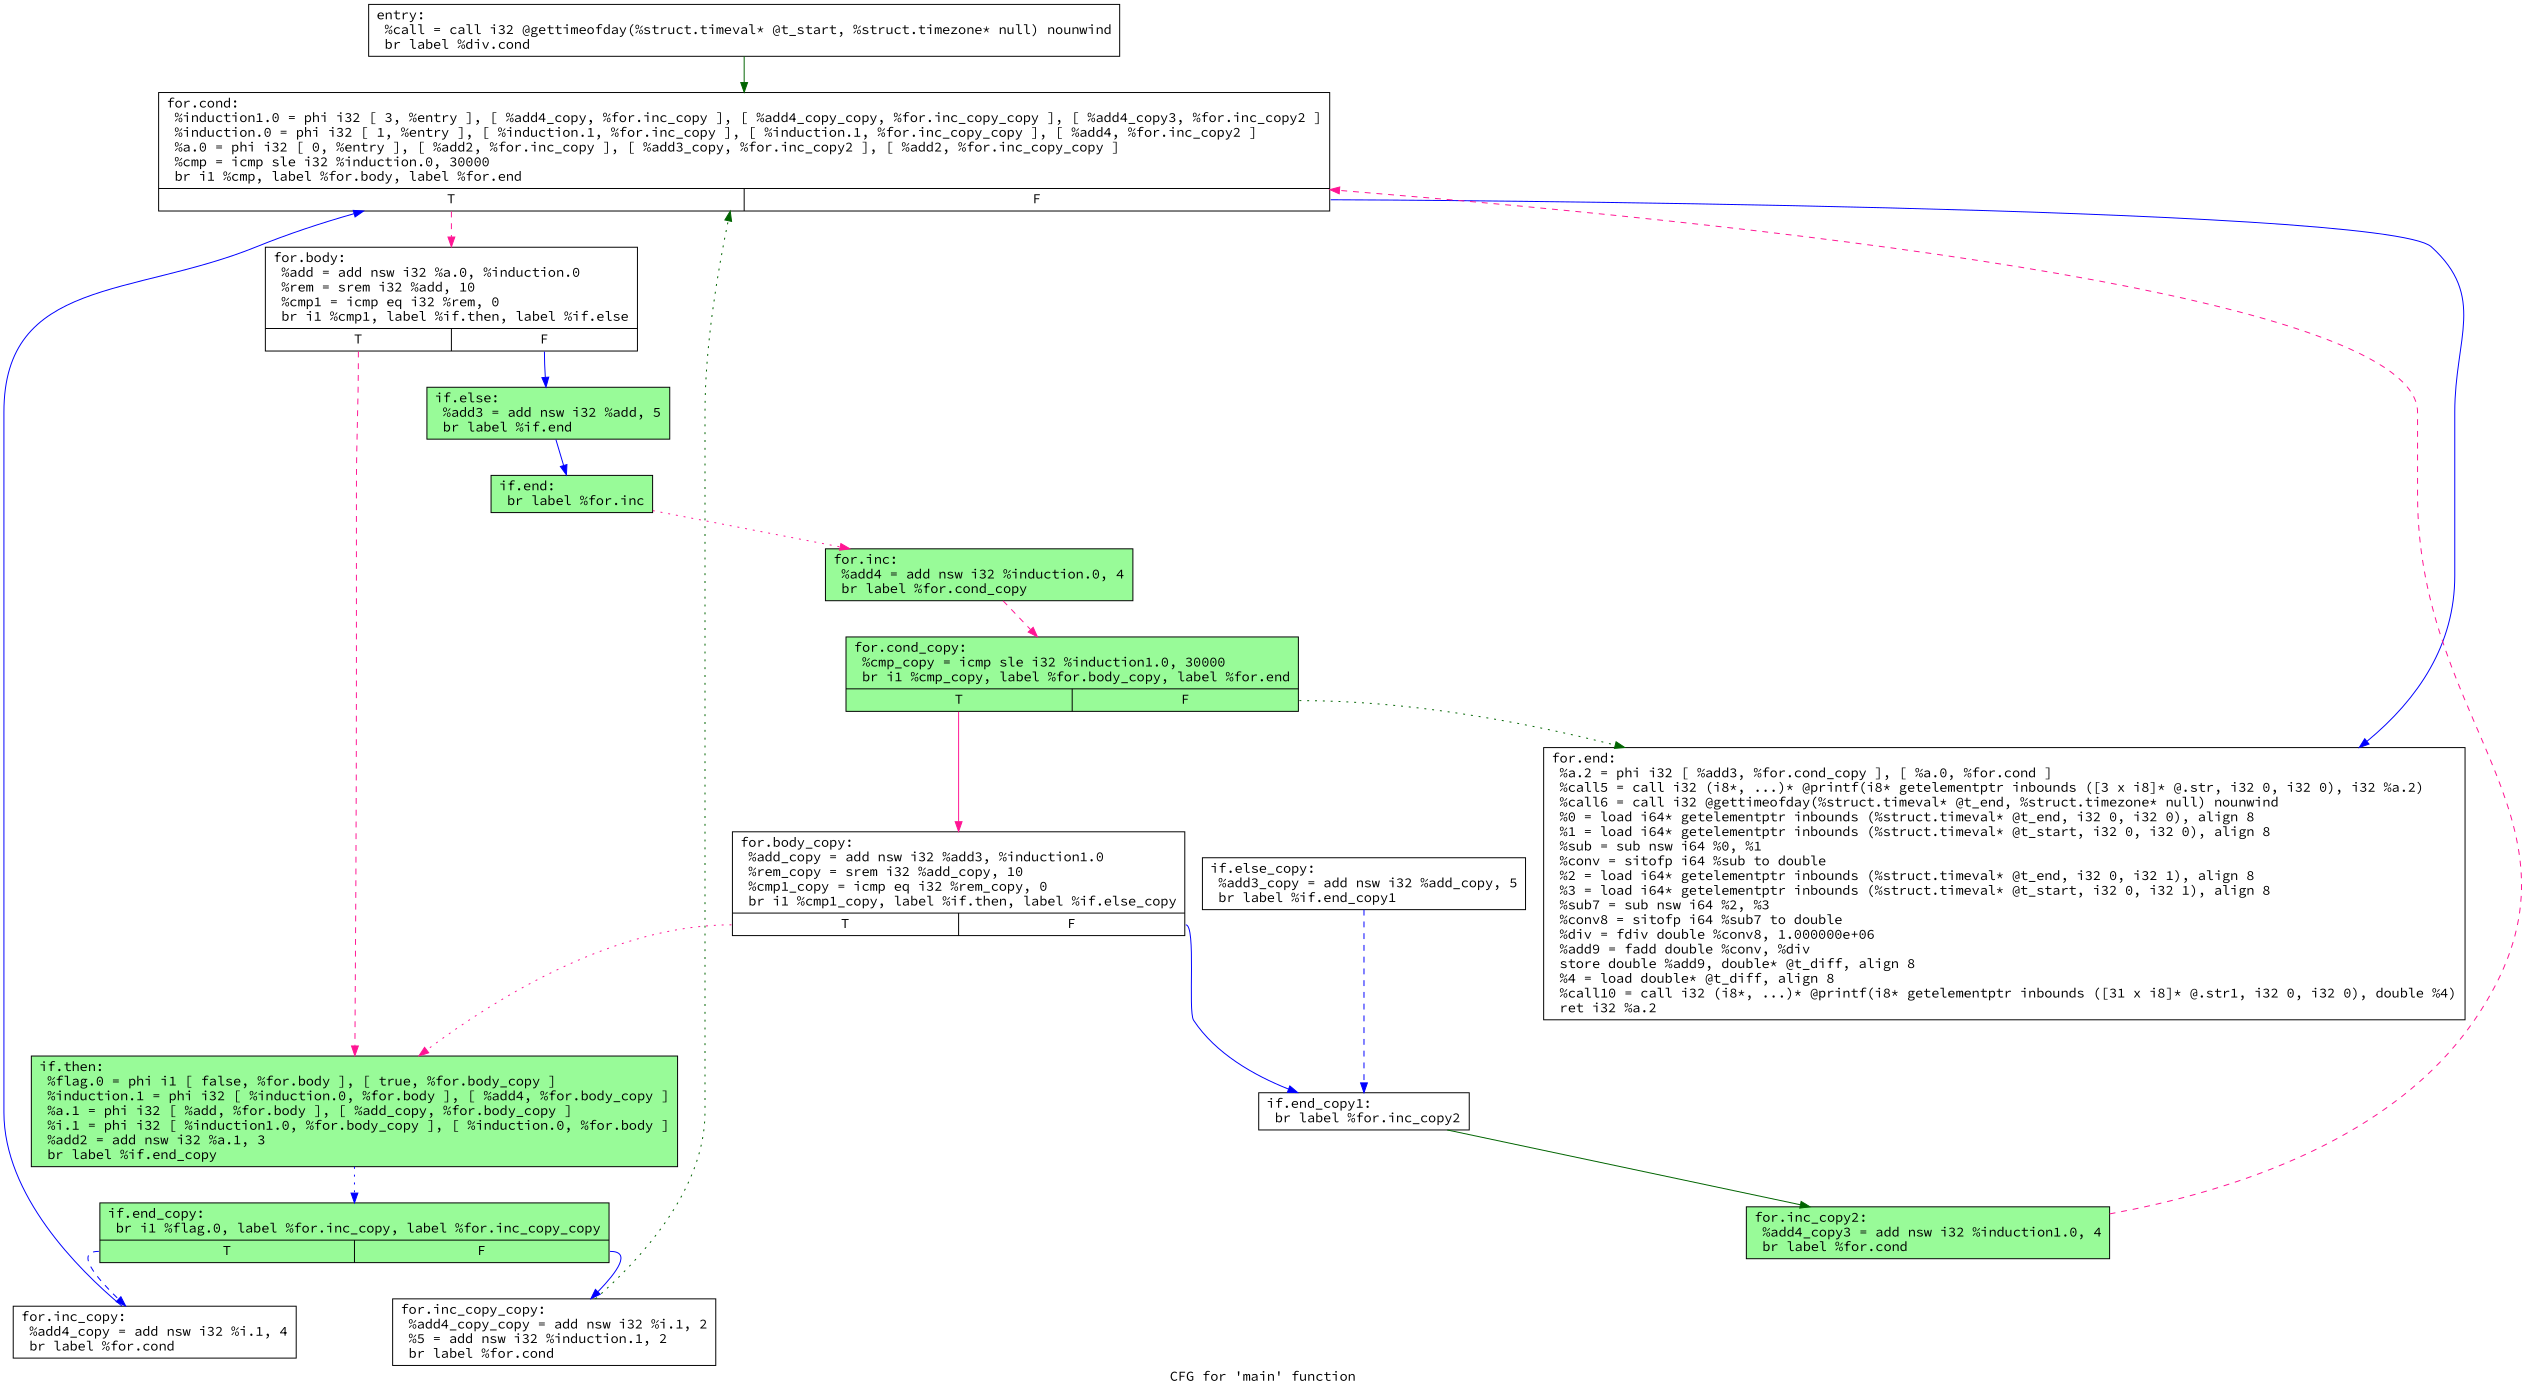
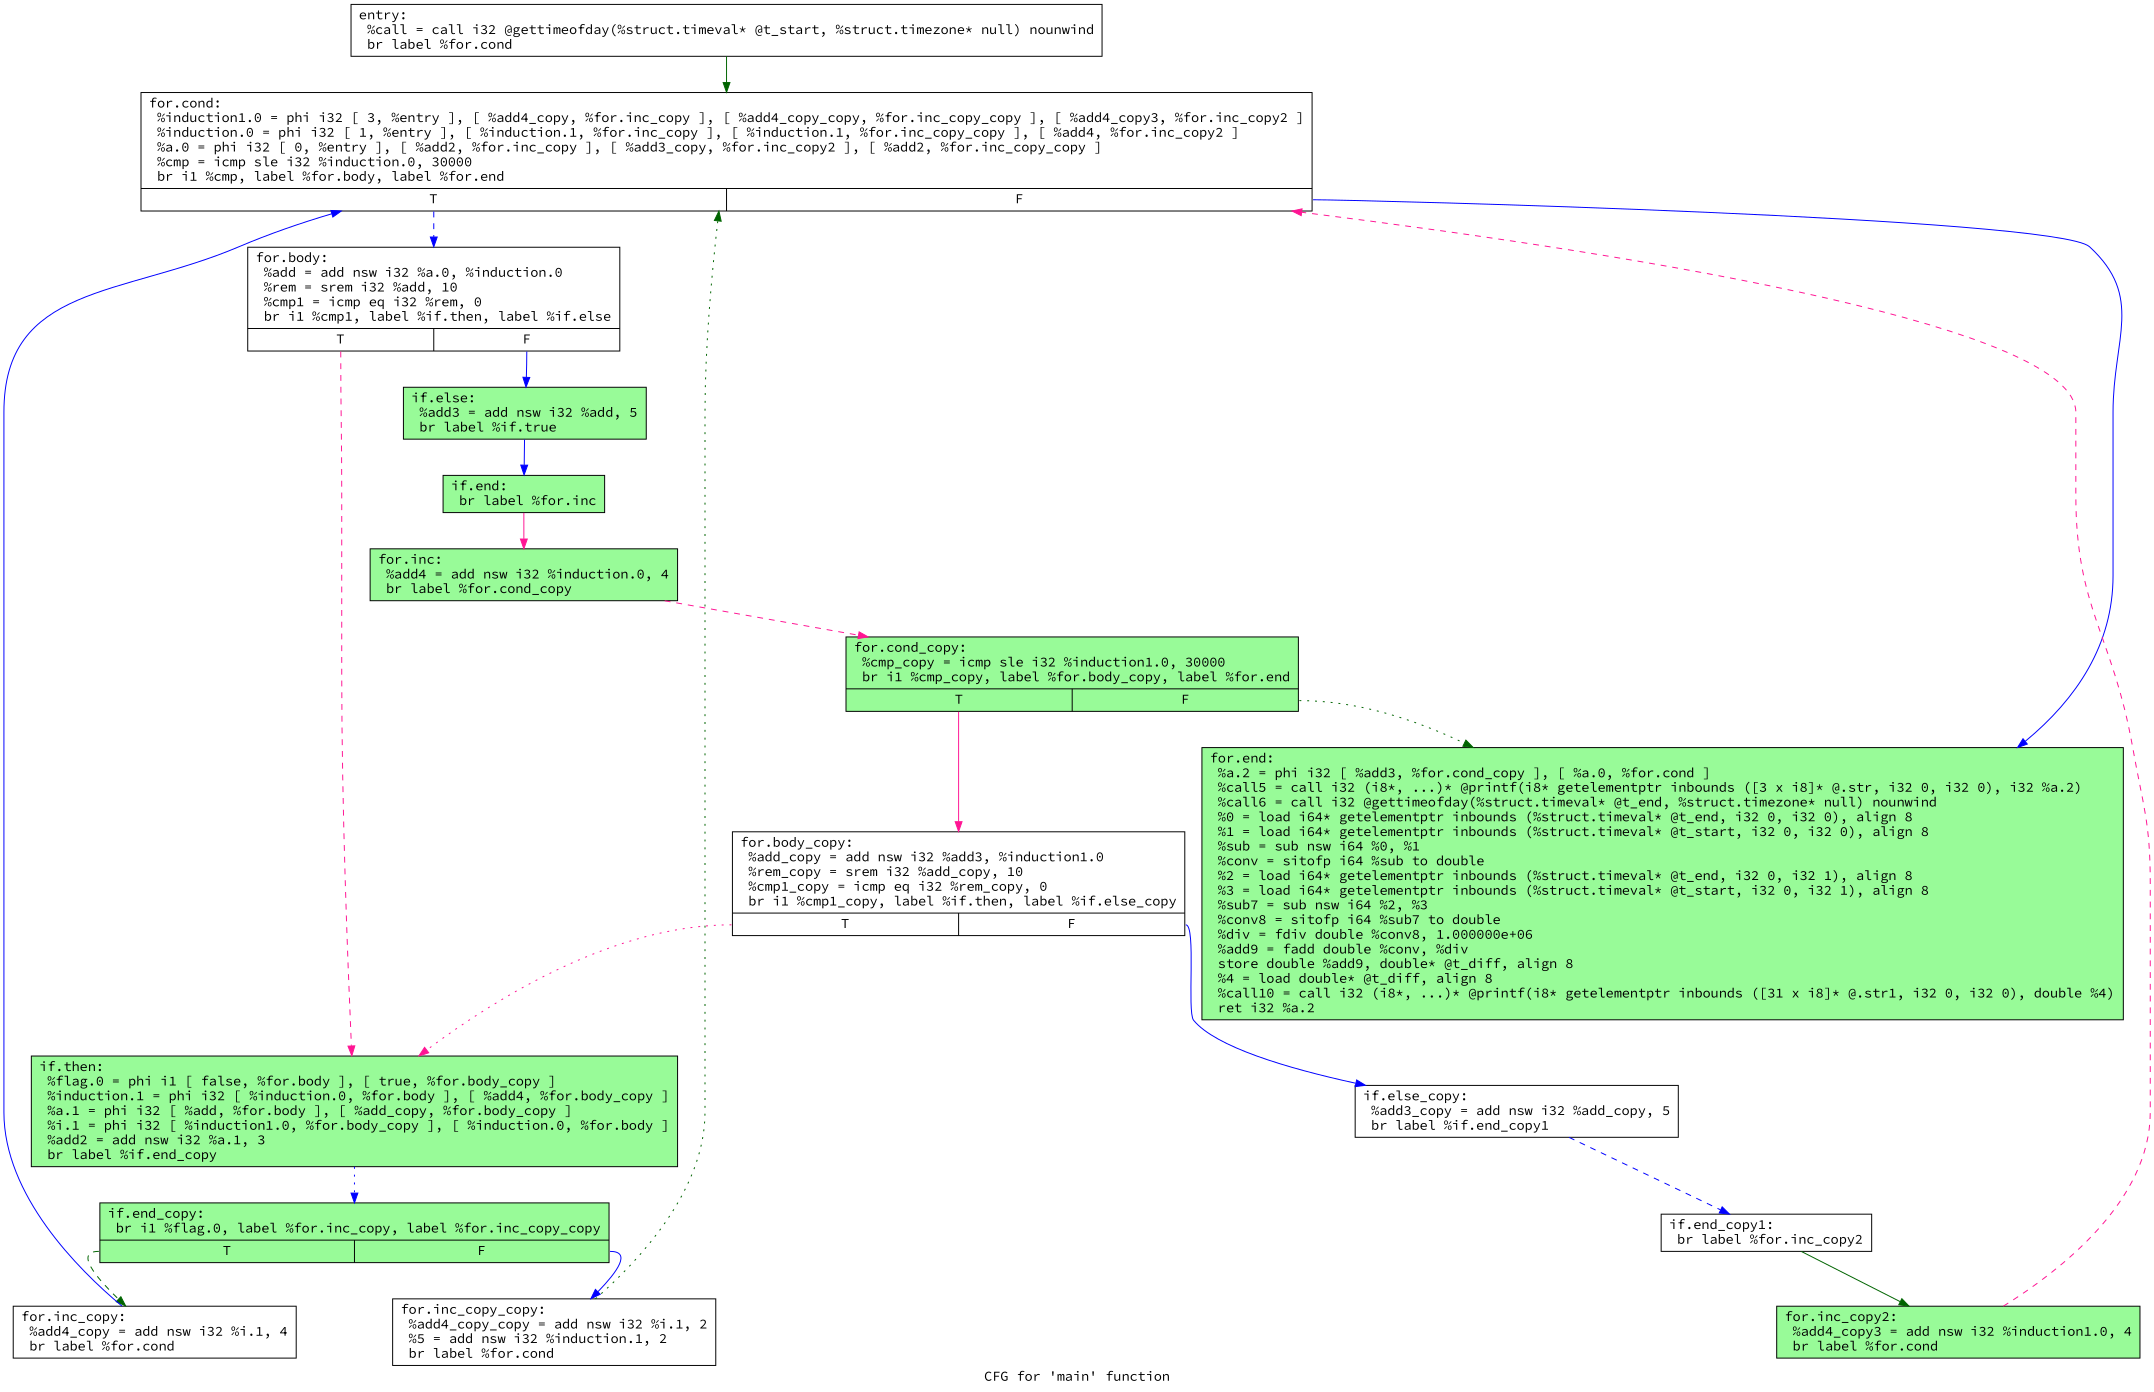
  digraph {
    fontname="Source Code Pro"
    label="CFG for 'main' function"
    node [fillcolor=white fontname="Source Code Pro" shape=record style=filled]
    edge [color=blue fontname="Source Code Pro" style=solid]
-   n1 [label="{entry:\l  %call = call i32 @gettimeofday(%struct.timeval* @t_start, %struct.timezone* null) nounwind\l  br label %div.cond\l}"]
+   n1 [label="{entry:\l  %call = call i32 @gettimeofday(%struct.timeval* @t_start, %struct.timezone* null) nounwind\l  br label %for.cond\l}"]
    n2 [label="{for.cond:                                         \l  %induction1.0 = phi i32 [ 3, %entry ], [ %add4_copy, %for.inc_copy ], [ %add4_copy_copy, %for.inc_copy_copy ], [ %add4_copy3, %for.inc_copy2 ]\l  %induction.0 = phi i32 [ 1, %entry ], [ %induction.1, %for.inc_copy ], [ %induction.1, %for.inc_copy_copy ], [ %add4, %for.inc_copy2 ]\l  %a.0 = phi i32 [ 0, %entry ], [ %add2, %for.inc_copy ], [ %add3_copy, %for.inc_copy2 ], [ %add2, %for.inc_copy_copy ]\l  %cmp = icmp sle i32 %induction.0, 30000\l  br i1 %cmp, label %for.body, label %for.end\l|{<s0>T|<s1>F}}"]
    n3 [label="{for.body:                                         \l  %add = add nsw i32 %a.0, %induction.0\l  %rem = srem i32 %add, 10\l  %cmp1 = icmp eq i32 %rem, 0\l  br i1 %cmp1, label %if.then, label %if.else\l|{<s0>T|<s1>F}}"]
-   n4 [label="{for.end:                                          \l  %a.2 = phi i32 [ %add3, %for.cond_copy ], [ %a.0, %for.cond ]\l  %call5 = call i32 (i8*, ...)* @printf(i8* getelementptr inbounds ([3 x i8]* @.str, i32 0, i32 0), i32 %a.2)\l  %call6 = call i32 @gettimeofday(%struct.timeval* @t_end, %struct.timezone* null) nounwind\l  %0 = load i64* getelementptr inbounds (%struct.timeval* @t_end, i32 0, i32 0), align 8\l  %1 = load i64* getelementptr inbounds (%struct.timeval* @t_start, i32 0, i32 0), align 8\l  %sub = sub nsw i64 %0, %1\l  %conv = sitofp i64 %sub to double\l  %2 = load i64* getelementptr inbounds (%struct.timeval* @t_end, i32 0, i32 1), align 8\l  %3 = load i64* getelementptr inbounds (%struct.timeval* @t_start, i32 0, i32 1), align 8\l  %sub7 = sub nsw i64 %2, %3\l  %conv8 = sitofp i64 %sub7 to double\l  %div = fdiv double %conv8, 1.000000e+06\l  %add9 = fadd double %conv, %div\l  store double %add9, double* @t_diff, align 8\l  %4 = load double* @t_diff, align 8\l  %call10 = call i32 (i8*, ...)* @printf(i8* getelementptr inbounds ([31 x i8]* @.str1, i32 0, i32 0), double %4)\l  ret i32 %a.2\l}"]
+   n4 [fillcolor=palegreen label="{for.end:                                          \l  %a.2 = phi i32 [ %add3, %for.cond_copy ], [ %a.0, %for.cond ]\l  %call5 = call i32 (i8*, ...)* @printf(i8* getelementptr inbounds ([3 x i8]* @.str, i32 0, i32 0), i32 %a.2)\l  %call6 = call i32 @gettimeofday(%struct.timeval* @t_end, %struct.timezone* null) nounwind\l  %0 = load i64* getelementptr inbounds (%struct.timeval* @t_end, i32 0, i32 0), align 8\l  %1 = load i64* getelementptr inbounds (%struct.timeval* @t_start, i32 0, i32 0), align 8\l  %sub = sub nsw i64 %0, %1\l  %conv = sitofp i64 %sub to double\l  %2 = load i64* getelementptr inbounds (%struct.timeval* @t_end, i32 0, i32 1), align 8\l  %3 = load i64* getelementptr inbounds (%struct.timeval* @t_start, i32 0, i32 1), align 8\l  %sub7 = sub nsw i64 %2, %3\l  %conv8 = sitofp i64 %sub7 to double\l  %div = fdiv double %conv8, 1.000000e+06\l  %add9 = fadd double %conv, %div\l  store double %add9, double* @t_diff, align 8\l  %4 = load double* @t_diff, align 8\l  %call10 = call i32 (i8*, ...)* @printf(i8* getelementptr inbounds ([31 x i8]* @.str1, i32 0, i32 0), double %4)\l  ret i32 %a.2\l}"]
    n5 [fillcolor=palegreen label="{if.then:                                          \l  %flag.0 = phi i1 [ false, %for.body ], [ true, %for.body_copy ]\l  %induction.1 = phi i32 [ %induction.0, %for.body ], [ %add4, %for.body_copy ]\l  %a.1 = phi i32 [ %add, %for.body ], [ %add_copy, %for.body_copy ]\l  %i.1 = phi i32 [ %induction1.0, %for.body_copy ], [ %induction.0, %for.body ]\l  %add2 = add nsw i32 %a.1, 3\l  br label %if.end_copy\l}"]
-   n6 [fillcolor=palegreen label="{if.else:                                          \l  %add3 = add nsw i32 %add, 5\l  br label %if.end\l}"]
+   n6 [fillcolor=palegreen label="{if.else:                                          \l  %add3 = add nsw i32 %add, 5\l  br label %if.true\l}"]
    n7 [fillcolor=palegreen label="{if.end_copy:                                      \l  br i1 %flag.0, label %for.inc_copy, label %for.inc_copy_copy\l|{<s0>T|<s1>F}}"]
    n8 [fillcolor=palegreen label="{if.end:                                           \l  br label %for.inc\l}"]
    n9 [label="{for.inc_copy:                                     \l  %add4_copy = add nsw i32 %i.1, 4\l  br label %for.cond\l}"]
    n10 [label="{for.inc_copy_copy:                                \l  %add4_copy_copy = add nsw i32 %i.1, 2\l  %5 = add nsw i32 %induction.1, 2\l  br label %for.cond\l}"]
    n11 [fillcolor=palegreen label="{for.inc:                                          \l  %add4 = add nsw i32 %induction.0, 4\l  br label %for.cond_copy\l}"]
    n12 [fillcolor=palegreen label="{for.cond_copy:                                    \l  %cmp_copy = icmp sle i32 %induction1.0, 30000\l  br i1 %cmp_copy, label %for.body_copy, label %for.end\l|{<s0>T|<s1>F}}"]
    n13 [label="{for.body_copy:                                    \l  %add_copy = add nsw i32 %add3, %induction1.0\l  %rem_copy = srem i32 %add_copy, 10\l  %cmp1_copy = icmp eq i32 %rem_copy, 0\l  br i1 %cmp1_copy, label %if.then, label %if.else_copy\l|{<s0>T|<s1>F}}"]
    n14 [label="{if.else_copy:                                     \l  %add3_copy = add nsw i32 %add_copy, 5\l  br label %if.end_copy1\l}"]
    n15 [label="{if.end_copy1:                                     \l  br label %for.inc_copy2\l}"]
    n16 [fillcolor=palegreen label="{for.inc_copy2:                                    \l  %add4_copy3 = add nsw i32 %induction1.0, 4\l  br label %for.cond\l}"]
    n1 -> n2 [color=darkgreen]
-   n2 -> n3 [color=deeppink style=dashed tailport=s0]
+   n2 -> n3 [style=dashed tailport=s0]
    n2 -> n4 [tailport=s1]
    n3 -> n5 [color=deeppink style=dashed tailport=s0]
    n3 -> n6 [tailport=s1]
    n5 -> n7 [style=dotted]
    n6 -> n8
-   n7 -> n9 [style=dashed tailport=s0]
+   n7 -> n9 [color=darkgreen style=dashed tailport=s0]
    n7 -> n10 [tailport=s1]
-   n8 -> n11 [color=deeppink style=dotted]
+   n8 -> n11 [color=deeppink]
    n9 -> n2
    n10 -> n2 [color=darkgreen style=dotted]
    n11 -> n12 [color=deeppink style=dashed]
    n12 -> n4 [color=darkgreen style=dotted tailport=s1]
    n12 -> n13 [color=deeppink tailport=s0]
    n13 -> n5 [color=deeppink style=dotted tailport=s0]
-   n13 -> n15 [tailport=s1]
+   n13 -> n14 [tailport=s1]
    n14 -> n15 [style=dashed]
    n15 -> n16 [color=darkgreen]
    n16 -> n2 [color=deeppink style=dashed]
  }
